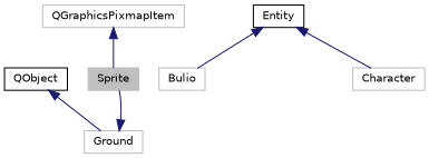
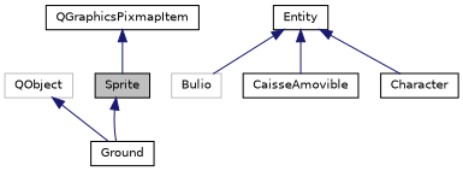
  digraph {
    node [color=black fillcolor=white fontname=Helvetica fontsize=10 shape=record style=filled]
    edge [color=midnightblue dir=back fontname=Helvetica fontsize=10 labelfontname=Helvetica labelfontsize=10 style=solid]
-   n1 [color=grey75 fillcolor=grey75 fontcolor=black height=0.2 label=Sprite width=0.4]
-   n2 [color=grey75 height=0.2 label=Ground width=0.4]
+   n1 [fillcolor=grey75 fontcolor=black height=0.2 label=Sprite width=0.4]
+   n2 [height=0.2 label=Ground width=0.4]
    n3 [height=0.2 label=Entity width=0.4]
    n4 [color=grey75 height=0.2 label=Bulio width=0.4]
-   n6 [color=grey75 height=0.2 label=Character width=0.4]
-   n7 [height=0.2 label=QObject width=0.4]
-   n8 [color=grey75 height=0.2 label=QGraphicsPixmapItem width=0.4]
-   n2 -> n1
+   n5 [height=0.2 label=CaisseAmovible width=0.4]
+   n6 [height=0.2 label=Character width=0.4]
+   n7 [color=grey75 height=0.2 label=QObject width=0.4]
+   n8 [height=0.2 label=QGraphicsPixmapItem width=0.4]
+   n1 -> n2
    n3 -> n4
+   n3 -> n5
    n3 -> n6
    n7 -> n2
    n8 -> n1
  }
